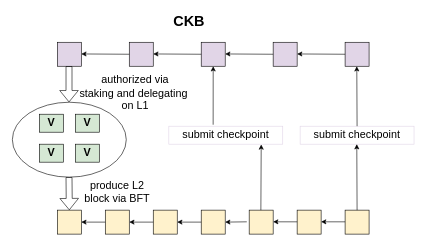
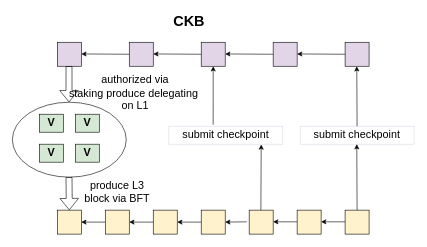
  <mxCell id="0" />
  <mxCell id="1" parent="0" />
  <mxCell id="2" value="" style="ellipse;whiteSpace=wrap;html=1;" vertex="1" parent="1"><mxGeometry x="20" y="170" width="190" height="125" as="geometry" /></mxCell>
  <mxCell id="3" value="" style="whiteSpace=wrap;html=1;aspect=fixed;fillColor=#E1D5E7;" vertex="1" parent="1"><mxGeometry x="95" y="70" width="40" height="40" as="geometry" /></mxCell>
  <mxCell id="4" value="" style="whiteSpace=wrap;html=1;aspect=fixed;fillColor=#E1D5E7;" vertex="1" parent="1"><mxGeometry x="335" y="70" width="40" height="40" as="geometry" /></mxCell>
  <mxCell id="5" value="" style="whiteSpace=wrap;html=1;aspect=fixed;fillColor=#E1D5E7;" vertex="1" parent="1"><mxGeometry x="575" y="70" width="40" height="40" as="geometry" /></mxCell>
  <mxCell id="6" value="" style="whiteSpace=wrap;html=1;aspect=fixed;fillColor=#E1D5E7;" vertex="1" parent="1"><mxGeometry x="215" y="70" width="40" height="40" as="geometry" /></mxCell>
  <mxCell id="7" value="" style="whiteSpace=wrap;html=1;aspect=fixed;fillColor=#E1D5E7;" vertex="1" parent="1"><mxGeometry x="455" y="70" width="40" height="40" as="geometry" /></mxCell>
  <mxCell id="8" value="" style="whiteSpace=wrap;html=1;aspect=fixed;fillColor=#FFF2CC;" vertex="1" parent="1"><mxGeometry x="575" y="350" width="40" height="40" as="geometry" /></mxCell>
  <mxCell id="9" value="" style="whiteSpace=wrap;html=1;aspect=fixed;fillColor=#FFF2CC;" vertex="1" parent="1"><mxGeometry x="495" y="350" width="40" height="40" as="geometry" /></mxCell>
  <mxCell id="10" value="" style="whiteSpace=wrap;html=1;aspect=fixed;fillColor=#FFF2CC;" vertex="1" parent="1"><mxGeometry x="415" y="350" width="40" height="40" as="geometry" /></mxCell>
  <mxCell id="11" value="" style="whiteSpace=wrap;html=1;aspect=fixed;fillColor=#FFF2CC;" vertex="1" parent="1"><mxGeometry x="335" y="350" width="40" height="40" as="geometry" /></mxCell>
  <mxCell id="12" value="" style="whiteSpace=wrap;html=1;aspect=fixed;fillColor=#FFF2CC;" vertex="1" parent="1"><mxGeometry x="255" y="350" width="40" height="40" as="geometry" /></mxCell>
  <mxCell id="13" value="" style="whiteSpace=wrap;html=1;aspect=fixed;fillColor=#FFF2CC;" vertex="1" parent="1"><mxGeometry x="175" y="350" width="40" height="40" as="geometry" /></mxCell>
  <mxCell id="14" value="" style="whiteSpace=wrap;html=1;aspect=fixed;fillColor=#FFF2CC;" vertex="1" parent="1"><mxGeometry x="95" y="350" width="40" height="40" as="geometry" /></mxCell>
  <mxCell id="15" value="&lt;h3&gt;&lt;font style=&quot;font-size: 18px;&quot;&gt;V&lt;/font&gt;&lt;/h3&gt;" style="rounded=0;whiteSpace=wrap;html=1;fillColor=#D5E8D4;" vertex="1" parent="1"><mxGeometry x="65" y="190" width="40" height="30" as="geometry" /></mxCell>
  <mxCell id="16" value="&lt;h3 style=&quot;border-color: var(--border-color);&quot;&gt;&lt;font style=&quot;border-color: var(--border-color); font-size: 18px;&quot;&gt;V&lt;/font&gt;&lt;/h3&gt;" style="rounded=0;whiteSpace=wrap;html=1;fillColor=#D5E8D4;" vertex="1" parent="1"><mxGeometry x="125" y="190" width="40" height="30" as="geometry" /></mxCell>
  <mxCell id="17" value="&lt;h3 style=&quot;border-color: var(--border-color);&quot;&gt;&lt;font style=&quot;border-color: var(--border-color); font-size: 18px;&quot;&gt;V&lt;/font&gt;&lt;/h3&gt;" style="rounded=0;whiteSpace=wrap;html=1;fillColor=#D5E8D4;" vertex="1" parent="1"><mxGeometry x="125" y="240" width="40" height="30" as="geometry" /></mxCell>
  <mxCell id="18" value="&lt;h3 style=&quot;border-color: var(--border-color);&quot;&gt;&lt;font style=&quot;border-color: var(--border-color); font-size: 18px;&quot;&gt;V&lt;/font&gt;&lt;/h3&gt;" style="rounded=0;whiteSpace=wrap;html=1;fillColor=#D5E8D4;" vertex="1" parent="1"><mxGeometry x="65" y="240" width="40" height="30" as="geometry" /></mxCell>
  <mxCell id="19" value="" style="shape=flexArrow;endArrow=classic;html=1;rounded=0;" edge="1" parent="1"><mxGeometry width="50" height="50" relative="1" as="geometry"><mxPoint x="114.5" y="110" as="sourcePoint" /><mxPoint x="114.5" y="170" as="targetPoint" /></mxGeometry></mxCell>
  <mxCell id="20" value="" style="shape=flexArrow;endArrow=classic;html=1;rounded=0;" edge="1" parent="1"><mxGeometry width="50" height="50" relative="1" as="geometry"><mxPoint x="114.5" y="295" as="sourcePoint" /><mxPoint x="115" y="350" as="targetPoint" /></mxGeometry></mxCell>
  <mxCell id="21" value="&lt;h2&gt;&lt;font style=&quot;font-size: 24px;&quot;&gt;CKB&lt;/font&gt;&lt;/h2&gt;" style="text;strokeColor=none;align=center;fillColor=none;html=1;verticalAlign=middle;whiteSpace=wrap;rounded=0;shadow=1;" vertex="1" parent="1"><mxGeometry x="285" y="20" width="60" height="30" as="geometry" /></mxCell>
- <mxCell id="22" value="authorized via&lt;br&gt;staking and delegating&amp;nbsp;&lt;br&gt;on L1" style="text;strokeColor=none;align=center;fillColor=none;html=1;verticalAlign=middle;whiteSpace=wrap;rounded=0;fontSize=18;" vertex="1" parent="1"><mxGeometry x="105" y="120" width="240" height="70" as="geometry" /></mxCell>
- <mxCell id="23" value="produce L2&lt;br&gt;block via BFT" style="text;strokeColor=none;align=center;fillColor=none;html=1;verticalAlign=middle;whiteSpace=wrap;rounded=0;fontSize=18;" vertex="1" parent="1"><mxGeometry x="115" y="295" width="160" height="50" as="geometry" /></mxCell>
+ <mxCell id="22" value="authorized via&lt;br&gt;staking produce delegating&amp;nbsp;&lt;br&gt;on L1" style="text;strokeColor=none;align=center;fillColor=none;html=1;verticalAlign=middle;whiteSpace=wrap;rounded=0;fontSize=18;" vertex="1" parent="1"><mxGeometry x="105" y="120" width="240" height="70" as="geometry" /></mxCell>
+ <mxCell id="23" value="produce L3&lt;br&gt;block via BFT" style="text;strokeColor=none;align=center;fillColor=none;html=1;verticalAlign=middle;whiteSpace=wrap;rounded=0;fontSize=18;" vertex="1" parent="1"><mxGeometry x="115" y="295" width="160" height="50" as="geometry" /></mxCell>
  <mxCell id="24" value="submit checkpoint" style="text;strokeColor=#E1D5E7;align=center;fillColor=none;html=1;verticalAlign=middle;whiteSpace=wrap;rounded=0;fontSize=18;" vertex="1" parent="1"><mxGeometry x="281" y="210" width="190" height="30" as="geometry" /></mxCell>
  <mxCell id="25" value="submit checkpoint" style="text;strokeColor=#E1D5E7;align=center;fillColor=none;html=1;verticalAlign=middle;whiteSpace=wrap;rounded=0;fontSize=18;" vertex="1" parent="1"><mxGeometry x="500" y="210" width="190" height="30" as="geometry" /></mxCell>
  <mxCell id="26" value="" style="endArrow=classic;html=1;rounded=0;fontSize=18;entryX=0.5;entryY=1;entryDx=0;entryDy=0;exitX=0.389;exitY=-0.083;exitDx=0;exitDy=0;exitPerimeter=0;fillColor=#54E3FF;" edge="1" parent="1" source="24" target="4"><mxGeometry width="50" height="50" relative="1" as="geometry"><mxPoint x="355" y="200" as="sourcePoint" /><mxPoint x="435" y="150" as="targetPoint" /></mxGeometry></mxCell>
  <mxCell id="27" value="" style="endArrow=classic;html=1;rounded=0;fontSize=18;entryX=0.811;entryY=1.017;entryDx=0;entryDy=0;entryPerimeter=0;" edge="1" parent="1" target="24"><mxGeometry width="50" height="50" relative="1" as="geometry"><mxPoint x="434.5" y="350" as="sourcePoint" /><mxPoint x="434.5" y="260" as="targetPoint" /></mxGeometry></mxCell>
  <mxCell id="28" value="" style="endArrow=classic;html=1;rounded=0;fontSize=18;entryX=0.5;entryY=1;entryDx=0;entryDy=0;exitX=0.5;exitY=0;exitDx=0;exitDy=0;" edge="1" parent="1" source="25"><mxGeometry width="50" height="50" relative="1" as="geometry"><mxPoint x="594.5" y="200" as="sourcePoint" /><mxPoint x="594.5" y="110" as="targetPoint" /></mxGeometry></mxCell>
  <mxCell id="29" value="" style="endArrow=classic;html=1;rounded=0;fontSize=18;entryX=0.5;entryY=1;entryDx=0;entryDy=0;exitX=0.5;exitY=0;exitDx=0;exitDy=0;" edge="1" parent="1" source="8"><mxGeometry width="50" height="50" relative="1" as="geometry"><mxPoint x="595" y="340" as="sourcePoint" /><mxPoint x="594.5" y="240" as="targetPoint" /></mxGeometry></mxCell>
  <mxCell id="30" value="" style="endArrow=classic;html=1;rounded=0;fontSize=18;fillColor=#54E3FF;exitX=0;exitY=0.5;exitDx=0;exitDy=0;" edge="1" parent="1" source="6"><mxGeometry width="50" height="50" relative="1" as="geometry"><mxPoint x="195" y="89.5" as="sourcePoint" /><mxPoint x="135" y="89.5" as="targetPoint" /></mxGeometry></mxCell>
  <mxCell id="31" value="" style="endArrow=classic;html=1;rounded=0;fontSize=18;fillColor=#54E3FF;exitX=0;exitY=0.5;exitDx=0;exitDy=0;" edge="1" parent="1"><mxGeometry width="50" height="50" relative="1" as="geometry"><mxPoint x="335" y="90" as="sourcePoint" /><mxPoint x="255" y="89.5" as="targetPoint" /></mxGeometry></mxCell>
  <mxCell id="32" value="" style="endArrow=classic;html=1;rounded=0;fontSize=18;fillColor=#54E3FF;exitX=0;exitY=0.5;exitDx=0;exitDy=0;" edge="1" parent="1"><mxGeometry width="50" height="50" relative="1" as="geometry"><mxPoint x="455" y="90" as="sourcePoint" /><mxPoint x="375" y="89.5" as="targetPoint" /></mxGeometry></mxCell>
  <mxCell id="33" value="" style="endArrow=classic;html=1;rounded=0;fontSize=18;fillColor=#54E3FF;exitX=0;exitY=0.5;exitDx=0;exitDy=0;" edge="1" parent="1"><mxGeometry width="50" height="50" relative="1" as="geometry"><mxPoint x="575" y="90" as="sourcePoint" /><mxPoint x="495" y="89.5" as="targetPoint" /></mxGeometry></mxCell>
  <mxCell id="34" value="" style="endArrow=classic;html=1;rounded=0;fontSize=18;fillColor=#54E3FF;" edge="1" parent="1"><mxGeometry width="50" height="50" relative="1" as="geometry"><mxPoint x="575" y="369.5" as="sourcePoint" /><mxPoint x="535" y="369.5" as="targetPoint" /></mxGeometry></mxCell>
  <mxCell id="35" value="" style="endArrow=classic;html=1;rounded=0;fontSize=18;fillColor=#54E3FF;" edge="1" parent="1"><mxGeometry width="50" height="50" relative="1" as="geometry"><mxPoint x="495" y="369.5" as="sourcePoint" /><mxPoint x="455" y="369.5" as="targetPoint" /></mxGeometry></mxCell>
  <mxCell id="36" value="" style="endArrow=classic;html=1;rounded=0;fontSize=18;fillColor=#54E3FF;entryX=1;entryY=0.5;entryDx=0;entryDy=0;" edge="1" parent="1" target="11"><mxGeometry width="50" height="50" relative="1" as="geometry"><mxPoint x="411" y="369.5" as="sourcePoint" /><mxPoint x="341" y="369.5" as="targetPoint" /></mxGeometry></mxCell>
  <mxCell id="37" value="" style="endArrow=classic;html=1;rounded=0;fontSize=18;fillColor=#54E3FF;exitX=0;exitY=0.5;exitDx=0;exitDy=0;" edge="1" parent="1"><mxGeometry width="50" height="50" relative="1" as="geometry"><mxPoint x="335" y="370" as="sourcePoint" /><mxPoint x="295" y="370" as="targetPoint" /></mxGeometry></mxCell>
  <mxCell id="38" value="" style="endArrow=classic;html=1;rounded=0;fontSize=18;fillColor=#54E3FF;" edge="1" parent="1"><mxGeometry width="50" height="50" relative="1" as="geometry"><mxPoint x="255" y="370" as="sourcePoint" /><mxPoint x="215" y="370" as="targetPoint" /></mxGeometry></mxCell>
  <mxCell id="39" value="" style="endArrow=classic;html=1;rounded=0;fontSize=18;fillColor=#54E3FF;" edge="1" parent="1"><mxGeometry width="50" height="50" relative="1" as="geometry"><mxPoint x="175" y="370" as="sourcePoint" /><mxPoint x="135" y="370" as="targetPoint" /></mxGeometry></mxCell>
